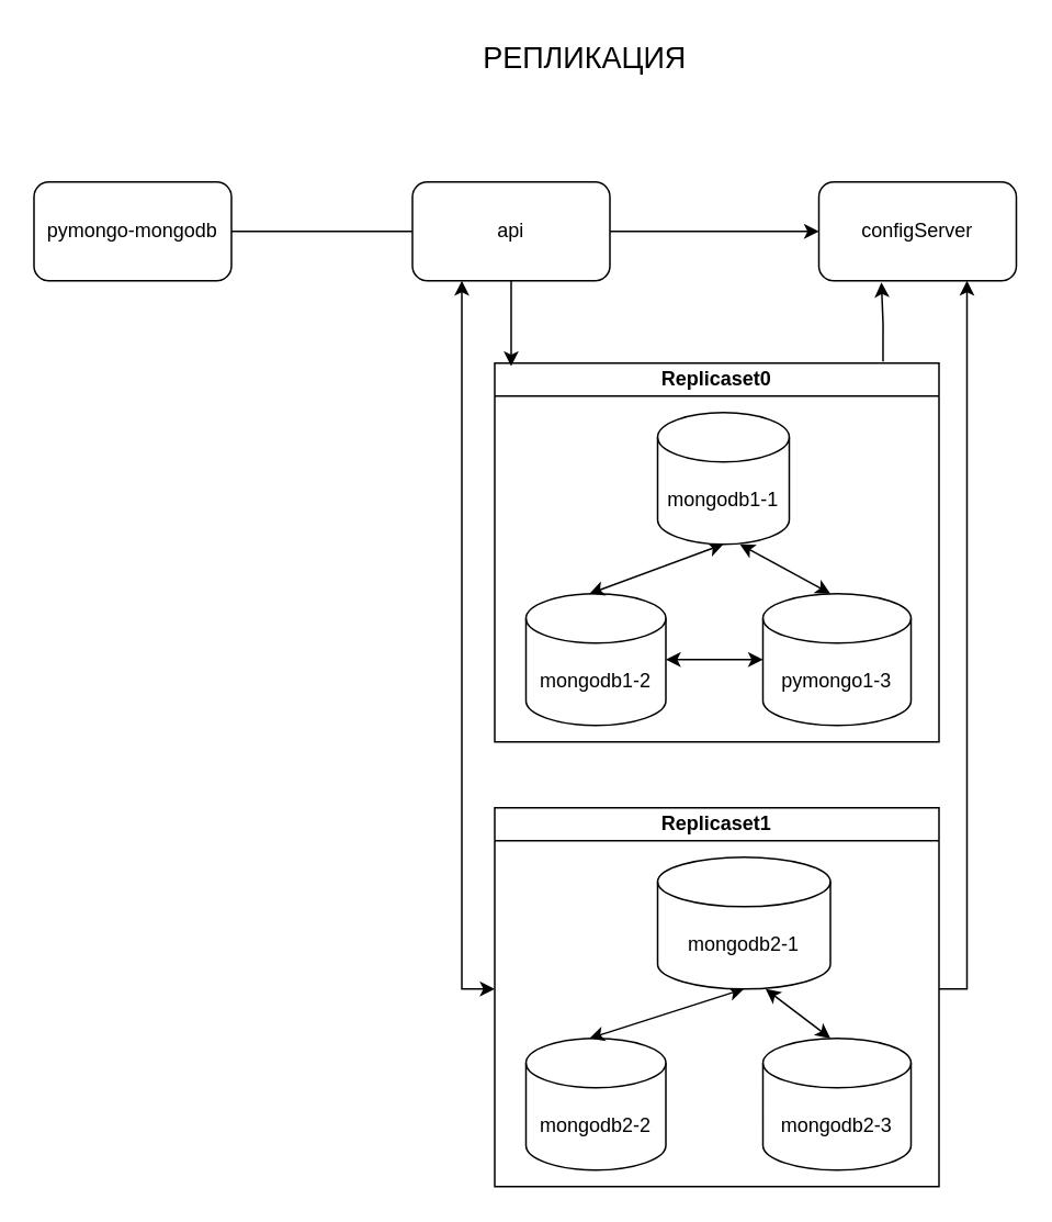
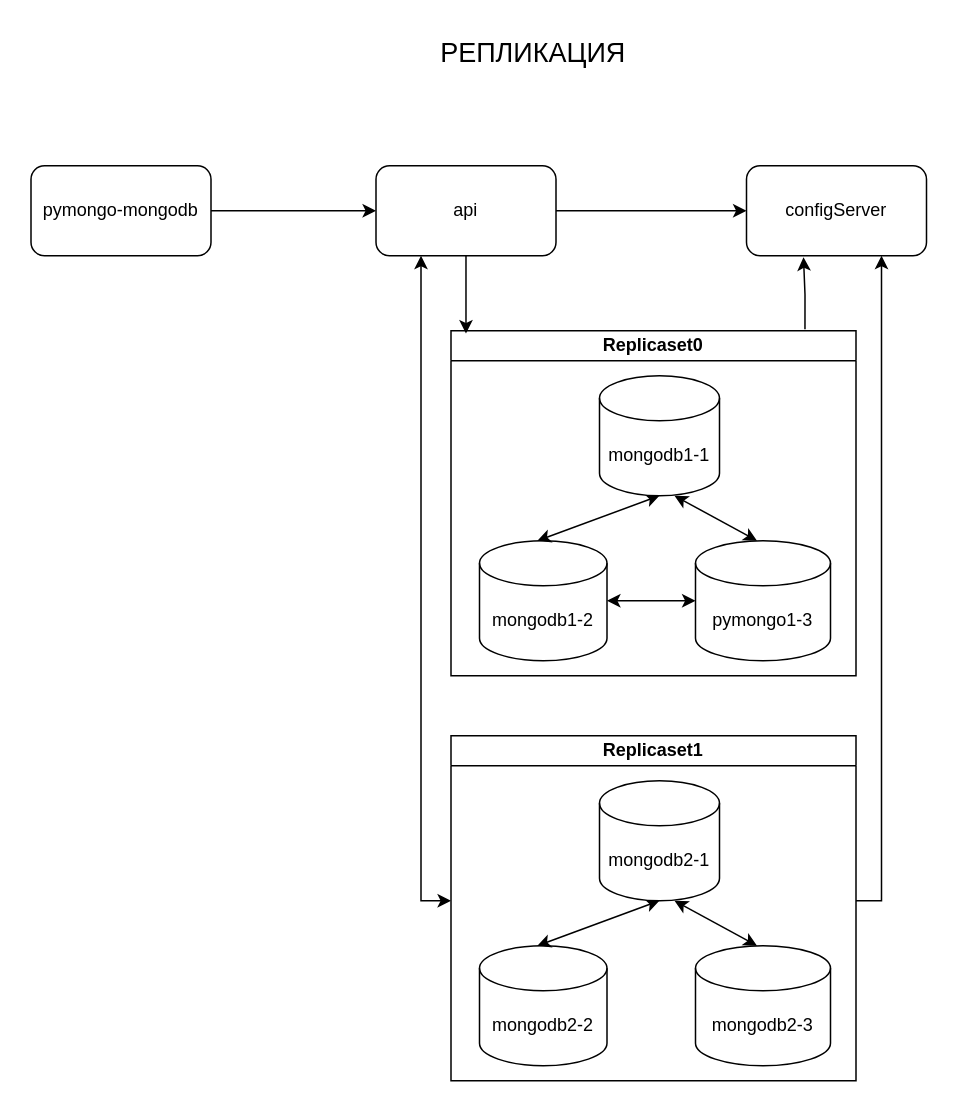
  <mxCell id="0" />
  <mxCell id="1" parent="0" />
  <mxCell id="2" value="pymongo-mongodb" style="rounded=1;whiteSpace=wrap;html=1;" parent="1" vertex="1"><mxGeometry x="20" y="110" width="120" height="60" as="geometry" /></mxCell>
- <mxCell id="3" style="edgeStyle=orthogonalEdgeStyle;rounded=0;orthogonalLoop=1;jettySize=auto;html=1;exitX=1;exitY=0.5;exitDx=0;exitDy=0;entryX=0;entryY=0.5;entryDx=0;entryDy=0;endArrow=none;" parent="1" source="2" target="5" edge="1"><mxGeometry relative="1" as="geometry" /></mxCell>
+ <mxCell id="3" style="edgeStyle=orthogonalEdgeStyle;rounded=0;orthogonalLoop=1;jettySize=auto;html=1;exitX=1;exitY=0.5;exitDx=0;exitDy=0;entryX=0;entryY=0.5;entryDx=0;entryDy=0;" parent="1" source="2" target="5" edge="1"><mxGeometry relative="1" as="geometry" /></mxCell>
  <mxCell id="4" style="edgeStyle=orthogonalEdgeStyle;rounded=0;orthogonalLoop=1;jettySize=auto;html=1;entryX=0;entryY=0.5;entryDx=0;entryDy=0;" edge="1" parent="1" source="5" target="6"><mxGeometry relative="1" as="geometry" /></mxCell>
  <mxCell id="5" value="api" style="rounded=1;whiteSpace=wrap;html=1;" vertex="1" parent="1"><mxGeometry x="250" y="110" width="120" height="60" as="geometry" /></mxCell>
  <mxCell id="6" value="configServer" style="rounded=1;whiteSpace=wrap;html=1;" vertex="1" parent="1"><mxGeometry x="497" y="110" width="120" height="60" as="geometry" /></mxCell>
  <mxCell id="7" value="" style="endArrow=classic;startArrow=classic;html=1;rounded=0;entryX=0.25;entryY=1;entryDx=0;entryDy=0;movable=1;resizable=1;rotatable=1;deletable=1;editable=1;locked=0;connectable=1;edgeStyle=elbowEdgeStyle;elbow=vertical;" edge="1" parent="1" target="5"><mxGeometry width="50" height="50" relative="1" as="geometry"><mxPoint x="300" y="600" as="sourcePoint" /><mxPoint x="400" y="340" as="targetPoint" /><Array as="points"><mxPoint x="320" y="600" /></Array></mxGeometry></mxCell>
  <mxCell id="8" style="edgeStyle=orthogonalEdgeStyle;rounded=0;orthogonalLoop=1;jettySize=auto;html=1;entryX=0.35;entryY=1.017;entryDx=0;entryDy=0;entryPerimeter=0;exitX=0.874;exitY=-0.004;exitDx=0;exitDy=0;exitPerimeter=0;" edge="1" parent="1" source="16"><mxGeometry relative="1" as="geometry"><mxPoint x="535" y="171.02" as="targetPoint" /></mxGeometry></mxCell>
  <mxCell id="9" style="edgeStyle=orthogonalEdgeStyle;rounded=0;orthogonalLoop=1;jettySize=auto;html=1;entryX=0.75;entryY=1;entryDx=0;entryDy=0;" edge="1" parent="1" target="6"><mxGeometry relative="1" as="geometry"><mxPoint x="570" y="600" as="sourcePoint" /><Array as="points"><mxPoint x="587" y="600" /></Array></mxGeometry></mxCell>
  <mxCell id="10" value="&lt;font style=&quot;font-size: 18px;&quot;&gt;РЕПЛИКАЦИЯ&lt;/font&gt;" style="text;strokeColor=none;align=center;fillColor=none;html=1;verticalAlign=middle;whiteSpace=wrap;rounded=0;" vertex="1" parent="1"><mxGeometry x="280" y="20" width="150" height="30" as="geometry" /></mxCell>
  <mxCell id="11" value="mongodb1-2" style="shape=cylinder3;whiteSpace=wrap;html=1;boundedLbl=1;backgroundOutline=1;size=15;" vertex="1" parent="1"><mxGeometry x="319" y="360" width="85" height="80" as="geometry" /></mxCell>
  <mxCell id="12" value="pymongo1-3" style="shape=cylinder3;whiteSpace=wrap;html=1;boundedLbl=1;backgroundOutline=1;size=15;" vertex="1" parent="1"><mxGeometry x="463" y="360" width="90" height="80" as="geometry" /></mxCell>
  <mxCell id="13" value="" style="endArrow=classic;startArrow=classic;html=1;rounded=0;entryX=0.5;entryY=1;entryDx=0;entryDy=0;entryPerimeter=0;exitX=0.5;exitY=0;exitDx=0;exitDy=0;exitPerimeter=0;" edge="1" parent="1" target="17"><mxGeometry width="50" height="50" relative="1" as="geometry"><mxPoint x="357.5" y="360" as="sourcePoint" /><mxPoint x="433" y="310" as="targetPoint" /></mxGeometry></mxCell>
  <mxCell id="14" value="" style="endArrow=classic;startArrow=classic;html=1;rounded=0;exitX=0.5;exitY=0;exitDx=0;exitDy=0;exitPerimeter=0;entryX=0.625;entryY=1;entryDx=0;entryDy=0;entryPerimeter=0;" edge="1" parent="1" target="17"><mxGeometry width="50" height="50" relative="1" as="geometry"><mxPoint x="504" y="360" as="sourcePoint" /><mxPoint x="433" y="310" as="targetPoint" /></mxGeometry></mxCell>
  <mxCell id="15" value="" style="endArrow=classic;startArrow=classic;html=1;rounded=0;exitX=1;exitY=0.5;exitDx=0;exitDy=0;exitPerimeter=0;entryX=0;entryY=0.5;entryDx=0;entryDy=0;entryPerimeter=0;" edge="1" parent="1" source="11" target="12"><mxGeometry width="50" height="50" relative="1" as="geometry"><mxPoint x="350" y="360" as="sourcePoint" /><mxPoint x="400" y="310" as="targetPoint" /></mxGeometry></mxCell>
  <mxCell id="16" value="Replicaset0" style="swimlane;whiteSpace=wrap;html=1;startSize=20;" vertex="1" parent="1"><mxGeometry x="300" y="220" width="270" height="230" as="geometry" /></mxCell>
  <mxCell id="17" value="mongodb1-1" style="shape=cylinder3;whiteSpace=wrap;html=1;boundedLbl=1;backgroundOutline=1;size=15;" parent="16" vertex="1"><mxGeometry x="99" y="30" width="80" height="80" as="geometry" /></mxCell>
  <mxCell id="18" style="edgeStyle=orthogonalEdgeStyle;rounded=0;orthogonalLoop=1;jettySize=auto;html=1;entryX=0.037;entryY=0.008;entryDx=0;entryDy=0;entryPerimeter=0;" edge="1" parent="1" source="5" target="16"><mxGeometry relative="1" as="geometry" /></mxCell>
  <mxCell id="19" value="mongodb2-2" style="shape=cylinder3;whiteSpace=wrap;html=1;boundedLbl=1;backgroundOutline=1;size=15;" vertex="1" parent="1"><mxGeometry x="319" y="630" width="85" height="80" as="geometry" /></mxCell>
  <mxCell id="20" value="mongodb2-3" style="shape=cylinder3;whiteSpace=wrap;html=1;boundedLbl=1;backgroundOutline=1;size=15;" vertex="1" parent="1"><mxGeometry x="463" y="630" width="90" height="80" as="geometry" /></mxCell>
  <mxCell id="21" value="" style="endArrow=classic;startArrow=classic;html=1;rounded=0;entryX=0.5;entryY=1;entryDx=0;entryDy=0;entryPerimeter=0;exitX=0.5;exitY=0;exitDx=0;exitDy=0;exitPerimeter=0;" edge="1" parent="1" target="24"><mxGeometry width="50" height="50" relative="1" as="geometry"><mxPoint x="357.5" y="630" as="sourcePoint" /><mxPoint x="433" y="580" as="targetPoint" /></mxGeometry></mxCell>
  <mxCell id="22" value="" style="endArrow=classic;startArrow=classic;html=1;rounded=0;exitX=0.5;exitY=0;exitDx=0;exitDy=0;exitPerimeter=0;entryX=0.625;entryY=1;entryDx=0;entryDy=0;entryPerimeter=0;" edge="1" parent="1" target="24"><mxGeometry width="50" height="50" relative="1" as="geometry"><mxPoint x="504" y="630" as="sourcePoint" /><mxPoint x="433" y="580" as="targetPoint" /></mxGeometry></mxCell>
  <mxCell id="23" value="Replicaset1" style="swimlane;whiteSpace=wrap;html=1;startSize=20;" vertex="1" parent="1"><mxGeometry x="300" y="490" width="270" height="230" as="geometry" /></mxCell>
- <mxCell id="24" value="mongodb2-1" style="shape=cylinder3;whiteSpace=wrap;html=1;boundedLbl=1;backgroundOutline=1;size=15;" vertex="1" parent="23"><mxGeometry x="99" y="30" width="105" height="80" as="geometry" /></mxCell>
+ <mxCell id="24" value="mongodb2-1" style="shape=cylinder3;whiteSpace=wrap;html=1;boundedLbl=1;backgroundOutline=1;size=15;" vertex="1" parent="23"><mxGeometry x="99" y="30" width="80" height="80" as="geometry" /></mxCell>
